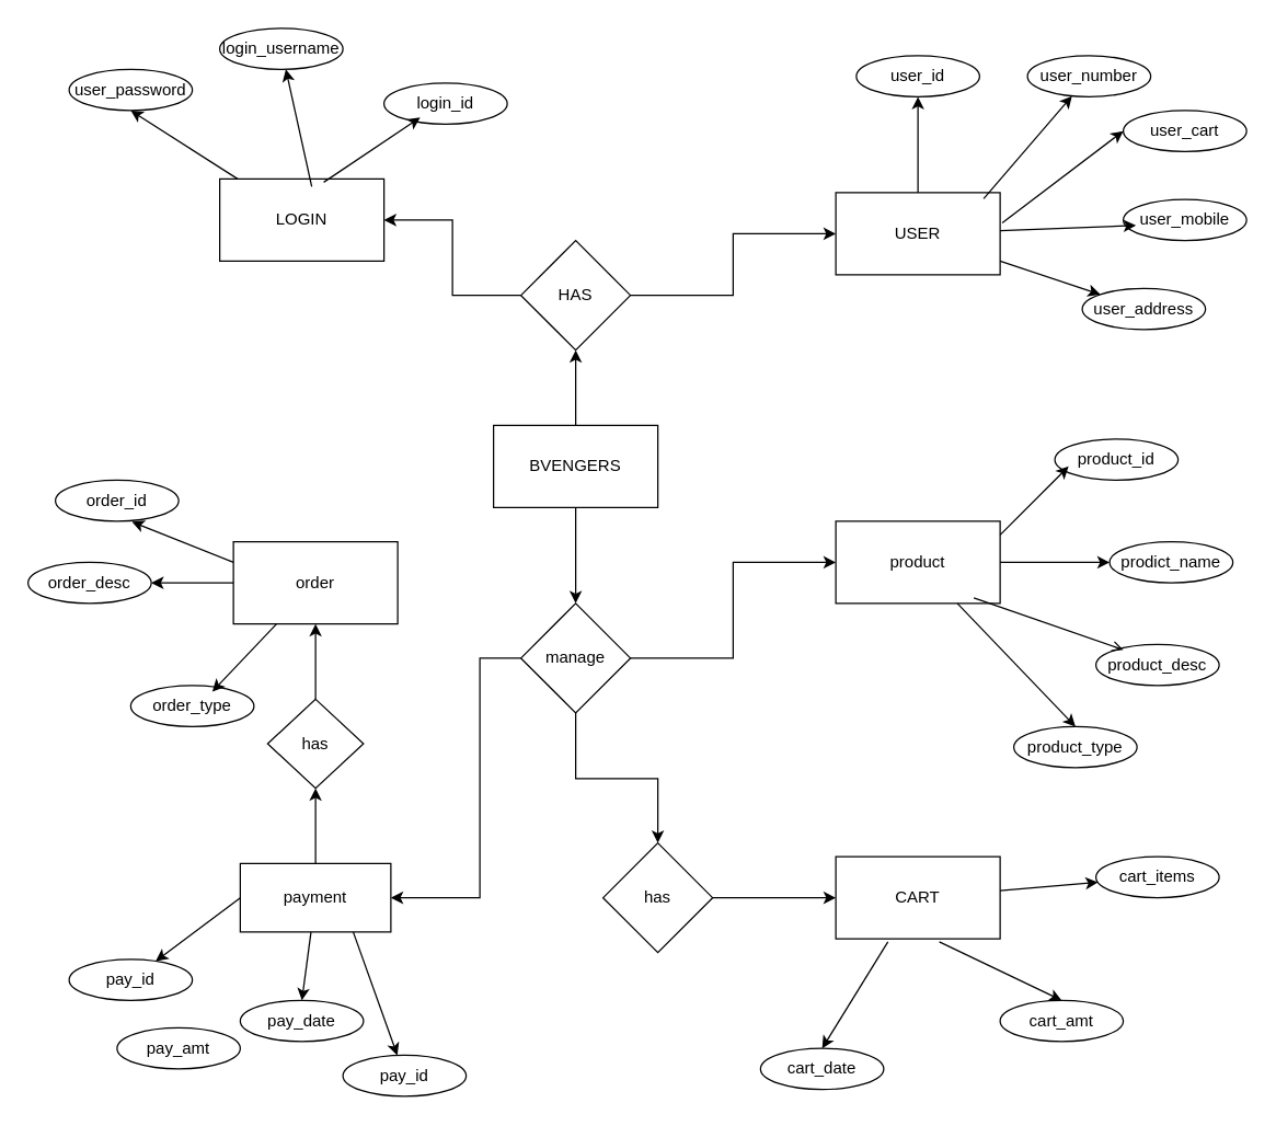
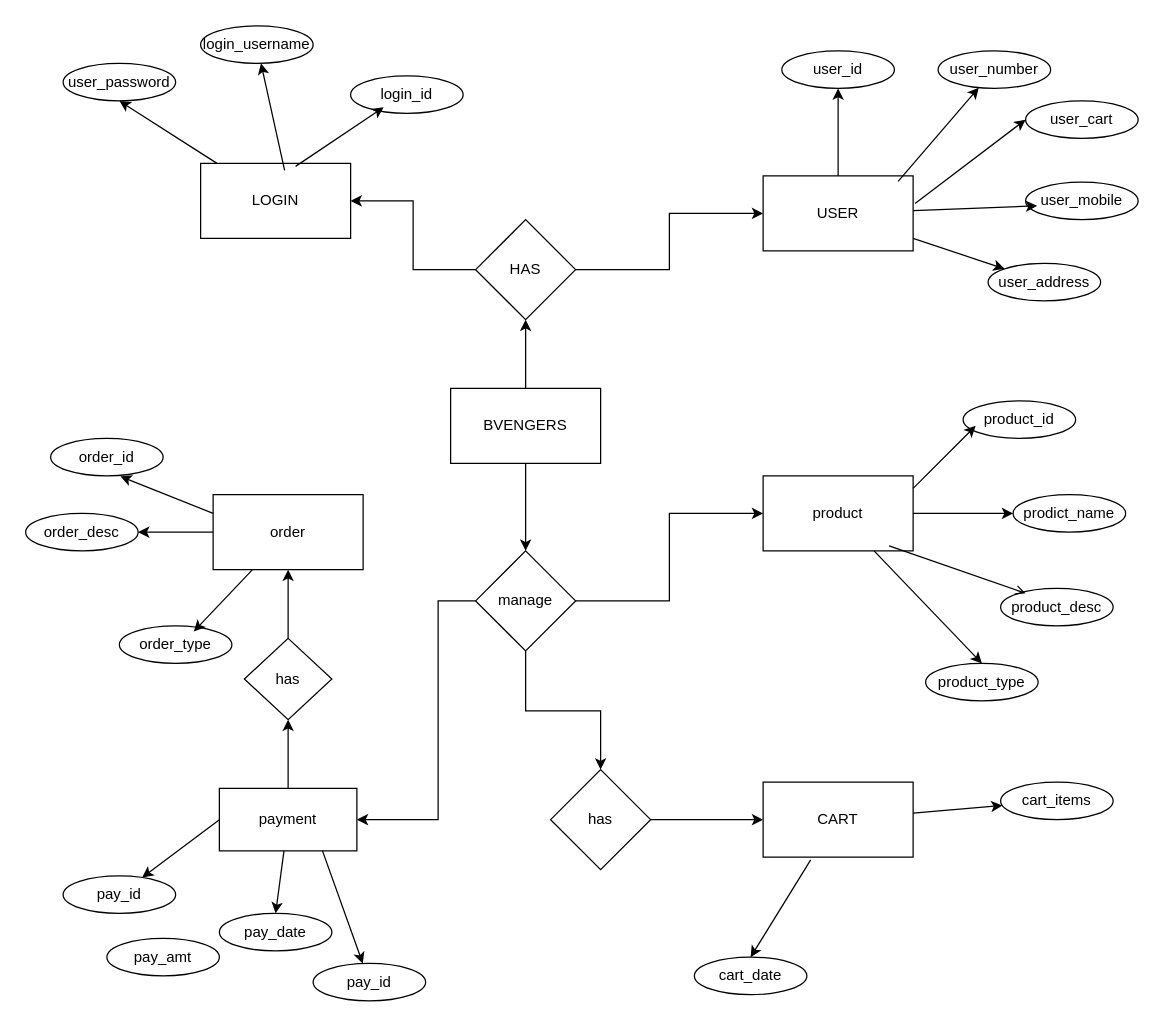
  <mxCell id="0" />
  <mxCell id="1" parent="0" />
  <mxCell id="2" value="" style="edgeStyle=orthogonalEdgeStyle;rounded=0;orthogonalLoop=1;jettySize=auto;html=1;" parent="1" source="4" target="7" edge="1"><mxGeometry relative="1" as="geometry" /></mxCell>
  <mxCell id="3" value="" style="edgeStyle=orthogonalEdgeStyle;rounded=0;orthogonalLoop=1;jettySize=auto;html=1;" edge="1" parent="1" source="4" target="26"><mxGeometry relative="1" as="geometry" /></mxCell>
  <mxCell id="4" value="BVENGERS" style="rounded=0;whiteSpace=wrap;html=1;" parent="1" vertex="1"><mxGeometry x="360" y="310" width="120" height="60" as="geometry" /></mxCell>
  <mxCell id="5" value="" style="edgeStyle=orthogonalEdgeStyle;rounded=0;orthogonalLoop=1;jettySize=auto;html=1;" parent="1" source="7" target="9" edge="1"><mxGeometry relative="1" as="geometry" /></mxCell>
  <mxCell id="6" value="" style="edgeStyle=orthogonalEdgeStyle;rounded=0;orthogonalLoop=1;jettySize=auto;html=1;" parent="1" source="7" target="19" edge="1"><mxGeometry relative="1" as="geometry" /></mxCell>
  <mxCell id="7" value="HAS" style="rhombus;whiteSpace=wrap;html=1;rounded=0;direction=south;" parent="1" vertex="1"><mxGeometry x="380" y="175" width="80" height="80" as="geometry" /></mxCell>
  <mxCell id="8" value="" style="edgeStyle=orthogonalEdgeStyle;rounded=0;orthogonalLoop=1;jettySize=auto;html=1;" parent="1" source="9" target="10" edge="1"><mxGeometry relative="1" as="geometry" /></mxCell>
  <mxCell id="9" value="USER" style="whiteSpace=wrap;html=1;rounded=0;" parent="1" vertex="1"><mxGeometry x="610" y="140" width="120" height="60" as="geometry" /></mxCell>
  <mxCell id="10" value="user_id" style="ellipse;whiteSpace=wrap;html=1;rounded=0;" parent="1" vertex="1"><mxGeometry x="625" y="40" width="90" height="30" as="geometry" /></mxCell>
  <mxCell id="11" value="user_number" style="ellipse;whiteSpace=wrap;html=1;rounded=0;" parent="1" vertex="1"><mxGeometry x="750" y="40" width="90" height="30" as="geometry" /></mxCell>
  <mxCell id="12" value="" style="endArrow=classic;html=1;rounded=0;exitX=0.9;exitY=0.073;exitDx=0;exitDy=0;exitPerimeter=0;" parent="1" source="9" target="11" edge="1"><mxGeometry width="50" height="50" relative="1" as="geometry"><mxPoint x="740" y="130" as="sourcePoint" /><mxPoint x="790" y="80" as="targetPoint" /></mxGeometry></mxCell>
  <mxCell id="13" value="user_cart" style="ellipse;whiteSpace=wrap;html=1;rounded=0;" parent="1" vertex="1"><mxGeometry x="820" y="80" width="90" height="30" as="geometry" /></mxCell>
  <mxCell id="14" value="user_mobile" style="ellipse;whiteSpace=wrap;html=1;rounded=0;" parent="1" vertex="1"><mxGeometry x="820" y="145" width="90" height="30" as="geometry" /></mxCell>
  <mxCell id="15" value="user_address" style="ellipse;whiteSpace=wrap;html=1;rounded=0;" parent="1" vertex="1"><mxGeometry x="790" y="210" width="90" height="30" as="geometry" /></mxCell>
  <mxCell id="16" value="" style="endArrow=classic;html=1;rounded=0;entryX=0.102;entryY=0.633;entryDx=0;entryDy=0;entryPerimeter=0;" parent="1" source="9" target="14" edge="1"><mxGeometry width="50" height="50" relative="1" as="geometry"><mxPoint x="670" y="280" as="sourcePoint" /><mxPoint x="720" y="230" as="targetPoint" /><Array as="points" /></mxGeometry></mxCell>
  <mxCell id="17" value="" style="endArrow=classic;html=1;rounded=0;exitX=1.013;exitY=0.367;exitDx=0;exitDy=0;exitPerimeter=0;entryX=0;entryY=0.5;entryDx=0;entryDy=0;" parent="1" source="9" target="13" edge="1"><mxGeometry width="50" height="50" relative="1" as="geometry"><mxPoint x="760" y="150" as="sourcePoint" /><mxPoint x="810" y="100" as="targetPoint" /></mxGeometry></mxCell>
  <mxCell id="18" value="" style="endArrow=classic;html=1;rounded=0;" parent="1" source="9" target="15" edge="1"><mxGeometry width="50" height="50" relative="1" as="geometry"><mxPoint x="690" y="280" as="sourcePoint" /><mxPoint x="740" y="230" as="targetPoint" /></mxGeometry></mxCell>
  <mxCell id="19" value="LOGIN" style="whiteSpace=wrap;html=1;rounded=0;" parent="1" vertex="1"><mxGeometry x="160" y="130" width="120" height="60" as="geometry" /></mxCell>
  <mxCell id="20" value="login_username" style="ellipse;whiteSpace=wrap;html=1;rounded=0;" parent="1" vertex="1"><mxGeometry x="160" y="20" width="90" height="30" as="geometry" /></mxCell>
  <mxCell id="21" value="login_id" style="ellipse;whiteSpace=wrap;html=1;rounded=0;" parent="1" vertex="1"><mxGeometry x="280" y="60" width="90" height="30" as="geometry" /></mxCell>
  <mxCell id="22" value="user_password" style="ellipse;whiteSpace=wrap;html=1;rounded=0;" parent="1" vertex="1"><mxGeometry x="50" y="50" width="90" height="30" as="geometry" /></mxCell>
  <mxCell id="23" value="" style="edgeStyle=orthogonalEdgeStyle;rounded=0;orthogonalLoop=1;jettySize=auto;html=1;" edge="1" parent="1" source="26" target="27"><mxGeometry relative="1" as="geometry" /></mxCell>
  <mxCell id="24" style="edgeStyle=orthogonalEdgeStyle;rounded=0;orthogonalLoop=1;jettySize=auto;html=1;" edge="1" parent="1" source="26" target="47"><mxGeometry relative="1" as="geometry"><Array as="points"><mxPoint x="350" y="480" /><mxPoint x="350" y="655" /></Array></mxGeometry></mxCell>
  <mxCell id="25" style="edgeStyle=orthogonalEdgeStyle;rounded=0;orthogonalLoop=1;jettySize=auto;html=1;entryX=0.5;entryY=0;entryDx=0;entryDy=0;" edge="1" parent="1" source="26" target="54"><mxGeometry relative="1" as="geometry"><Array as="points"><mxPoint x="420" y="568" /><mxPoint x="480" y="568" /></Array></mxGeometry></mxCell>
  <mxCell id="26" value="manage" style="rhombus;whiteSpace=wrap;html=1;rounded=0;" vertex="1" parent="1"><mxGeometry x="380" y="440" width="80" height="80" as="geometry" /></mxCell>
  <mxCell id="27" value="product" style="whiteSpace=wrap;html=1;rounded=0;" vertex="1" parent="1"><mxGeometry x="610" y="380" width="120" height="60" as="geometry" /></mxCell>
  <mxCell id="28" value="prodict_name" style="ellipse;whiteSpace=wrap;html=1;rounded=0;" vertex="1" parent="1"><mxGeometry x="810" y="395" width="90" height="30" as="geometry" /></mxCell>
  <mxCell id="29" value="product_id" style="ellipse;whiteSpace=wrap;html=1;rounded=0;" vertex="1" parent="1"><mxGeometry x="770" y="320" width="90" height="30" as="geometry" /></mxCell>
  <mxCell id="30" value="product_desc" style="ellipse;whiteSpace=wrap;html=1;rounded=0;" vertex="1" parent="1"><mxGeometry x="800" y="470" width="90" height="30" as="geometry" /></mxCell>
  <mxCell id="31" value="product_type" style="ellipse;whiteSpace=wrap;html=1;rounded=0;" vertex="1" parent="1"><mxGeometry x="740" y="530" width="90" height="30" as="geometry" /></mxCell>
  <mxCell id="32" value="" style="endArrow=classic;html=1;rounded=0;" edge="1" parent="1"><mxGeometry width="50" height="50" relative="1" as="geometry"><mxPoint x="730" y="390" as="sourcePoint" /><mxPoint x="780" y="340" as="targetPoint" /></mxGeometry></mxCell>
  <mxCell id="33" value="" style="endArrow=classic;html=1;rounded=0;entryX=0;entryY=0.5;entryDx=0;entryDy=0;exitX=1;exitY=0.5;exitDx=0;exitDy=0;" edge="1" parent="1" source="27" target="28"><mxGeometry width="50" height="50" relative="1" as="geometry"><mxPoint x="750" y="470" as="sourcePoint" /><mxPoint x="800" y="420" as="targetPoint" /></mxGeometry></mxCell>
  <mxCell id="34" value="" style="endArrow=open;html=1;rounded=0;entryX=0.222;entryY=0.133;entryDx=0;entryDy=0;entryPerimeter=0;exitX=0.84;exitY=0.933;exitDx=0;exitDy=0;exitPerimeter=0;" edge="1" parent="1" source="27" target="30"><mxGeometry width="50" height="50" relative="1" as="geometry"><mxPoint x="720" y="500" as="sourcePoint" /><mxPoint x="770" y="450" as="targetPoint" /></mxGeometry></mxCell>
  <mxCell id="35" value="" style="endArrow=classic;html=1;rounded=0;entryX=0.5;entryY=0;entryDx=0;entryDy=0;" edge="1" parent="1" source="27" target="31"><mxGeometry width="50" height="50" relative="1" as="geometry"><mxPoint x="620" y="500" as="sourcePoint" /><mxPoint x="670" y="450" as="targetPoint" /></mxGeometry></mxCell>
  <mxCell id="36" value="order" style="whiteSpace=wrap;html=1;rounded=0;" vertex="1" parent="1"><mxGeometry x="170" y="395" width="120" height="60" as="geometry" /></mxCell>
  <mxCell id="37" value="order_id" style="ellipse;whiteSpace=wrap;html=1;rounded=0;" vertex="1" parent="1"><mxGeometry x="40" y="350" width="90" height="30" as="geometry" /></mxCell>
  <mxCell id="38" value="order_desc" style="ellipse;whiteSpace=wrap;html=1;rounded=0;" vertex="1" parent="1"><mxGeometry x="20" y="410" width="90" height="30" as="geometry" /></mxCell>
  <mxCell id="39" value="order_type" style="ellipse;whiteSpace=wrap;html=1;rounded=0;" vertex="1" parent="1"><mxGeometry x="95" y="500" width="90" height="30" as="geometry" /></mxCell>
  <mxCell id="40" value="" style="endArrow=classic;html=1;rounded=0;entryX=0.62;entryY=1.013;entryDx=0;entryDy=0;entryPerimeter=0;exitX=0;exitY=0.25;exitDx=0;exitDy=0;" edge="1" parent="1" source="36" target="37"><mxGeometry width="50" height="50" relative="1" as="geometry"><mxPoint x="200" y="390" as="sourcePoint" /><mxPoint x="250" y="340" as="targetPoint" /></mxGeometry></mxCell>
  <mxCell id="41" value="" style="endArrow=classic;html=1;rounded=0;exitX=0;exitY=0.5;exitDx=0;exitDy=0;" edge="1" parent="1" source="36" target="38"><mxGeometry width="50" height="50" relative="1" as="geometry"><mxPoint x="70" y="430" as="sourcePoint" /><mxPoint x="120" y="380" as="targetPoint" /></mxGeometry></mxCell>
  <mxCell id="42" value="" style="endArrow=classic;html=1;rounded=0;entryX=0.662;entryY=0.147;entryDx=0;entryDy=0;entryPerimeter=0;" edge="1" parent="1" source="36" target="39"><mxGeometry width="50" height="50" relative="1" as="geometry"><mxPoint x="160" y="530" as="sourcePoint" /><mxPoint x="210" y="480" as="targetPoint" /></mxGeometry></mxCell>
  <mxCell id="43" value="" style="endArrow=classic;html=1;rounded=0;entryX=0.293;entryY=0.84;entryDx=0;entryDy=0;entryPerimeter=0;exitX=0.633;exitY=0.04;exitDx=0;exitDy=0;exitPerimeter=0;" edge="1" parent="1" source="19" target="21"><mxGeometry width="50" height="50" relative="1" as="geometry"><mxPoint x="430" y="10" as="sourcePoint" /><mxPoint x="480" y="-40" as="targetPoint" /></mxGeometry></mxCell>
  <mxCell id="44" value="" style="endArrow=classic;html=1;rounded=0;exitX=0.56;exitY=0.093;exitDx=0;exitDy=0;exitPerimeter=0;" edge="1" parent="1" source="19" target="20"><mxGeometry width="50" height="50" relative="1" as="geometry"><mxPoint x="420" y="-20" as="sourcePoint" /><mxPoint x="470" y="-70" as="targetPoint" /></mxGeometry></mxCell>
  <mxCell id="45" value="" style="endArrow=classic;html=1;rounded=0;entryX=0.5;entryY=1;entryDx=0;entryDy=0;" edge="1" parent="1" source="19" target="22"><mxGeometry width="50" height="50" relative="1" as="geometry"><mxPoint x="360" y="-10" as="sourcePoint" /><mxPoint x="410" y="-60" as="targetPoint" /></mxGeometry></mxCell>
  <mxCell id="46" value="" style="edgeStyle=orthogonalEdgeStyle;rounded=0;orthogonalLoop=1;jettySize=auto;html=1;" edge="1" parent="1" source="47" target="59"><mxGeometry relative="1" as="geometry" /></mxCell>
  <mxCell id="47" value="payment" style="whiteSpace=wrap;html=1;rounded=0;" vertex="1" parent="1"><mxGeometry x="175" y="630" width="110" height="50" as="geometry" /></mxCell>
  <mxCell id="48" value="pay_amt" style="ellipse;whiteSpace=wrap;html=1;rounded=0;" vertex="1" parent="1"><mxGeometry x="85" y="750" width="90" height="30" as="geometry" /></mxCell>
  <mxCell id="49" value="pay_date" style="ellipse;whiteSpace=wrap;html=1;rounded=0;" vertex="1" parent="1"><mxGeometry x="175" y="730" width="90" height="30" as="geometry" /></mxCell>
  <mxCell id="50" value="pay_id" style="ellipse;whiteSpace=wrap;html=1;rounded=0;" vertex="1" parent="1"><mxGeometry x="50" y="700" width="90" height="30" as="geometry" /></mxCell>
  <mxCell id="51" value="" style="endArrow=classic;html=1;rounded=0;entryX=0.5;entryY=0;entryDx=0;entryDy=0;" edge="1" parent="1" source="47" target="49"><mxGeometry width="50" height="50" relative="1" as="geometry"><mxPoint x="290" y="730" as="sourcePoint" /><mxPoint x="340" y="680" as="targetPoint" /></mxGeometry></mxCell>
  <mxCell id="52" value="" style="endArrow=classic;html=1;rounded=0;exitX=0;exitY=0.5;exitDx=0;exitDy=0;" edge="1" parent="1" source="47" target="50"><mxGeometry width="50" height="50" relative="1" as="geometry"><mxPoint x="160" y="650" as="sourcePoint" /><mxPoint x="110" y="710" as="targetPoint" /></mxGeometry></mxCell>
  <mxCell id="53" value="" style="edgeStyle=orthogonalEdgeStyle;rounded=0;orthogonalLoop=1;jettySize=auto;html=1;" edge="1" parent="1" source="54" target="57"><mxGeometry relative="1" as="geometry" /></mxCell>
  <mxCell id="54" value="has" style="rhombus;whiteSpace=wrap;html=1;rounded=0;" vertex="1" parent="1"><mxGeometry x="440" y="615" width="80" height="80" as="geometry" /></mxCell>
  <mxCell id="55" value="pay_id" style="ellipse;whiteSpace=wrap;html=1;rounded=0;" vertex="1" parent="1"><mxGeometry x="250" y="770" width="90" height="30" as="geometry" /></mxCell>
  <mxCell id="56" value="" style="endArrow=classic;html=1;rounded=0;exitX=0.75;exitY=1;exitDx=0;exitDy=0;" edge="1" parent="1" source="47" target="55"><mxGeometry width="50" height="50" relative="1" as="geometry"><mxPoint x="410" y="830" as="sourcePoint" /><mxPoint x="460" y="780" as="targetPoint" /></mxGeometry></mxCell>
  <mxCell id="57" value="CART" style="whiteSpace=wrap;html=1;rounded=0;" vertex="1" parent="1"><mxGeometry x="610" y="625" width="120" height="60" as="geometry" /></mxCell>
  <mxCell id="58" value="" style="edgeStyle=orthogonalEdgeStyle;rounded=0;orthogonalLoop=1;jettySize=auto;html=1;" edge="1" parent="1" source="59" target="36"><mxGeometry relative="1" as="geometry" /></mxCell>
  <mxCell id="59" value="has" style="rhombus;whiteSpace=wrap;html=1;rounded=0;" vertex="1" parent="1"><mxGeometry x="195" y="510" width="70" height="65" as="geometry" /></mxCell>
  <mxCell id="60" value="cart_date" style="ellipse;whiteSpace=wrap;html=1;rounded=0;" vertex="1" parent="1"><mxGeometry x="555" y="765" width="90" height="30" as="geometry" /></mxCell>
- <mxCell id="61" value="cart_amt" style="ellipse;whiteSpace=wrap;html=1;rounded=0;" vertex="1" parent="1"><mxGeometry x="730" y="730" width="90" height="30" as="geometry" /></mxCell>
  <mxCell id="62" value="cart_items" style="ellipse;whiteSpace=wrap;html=1;rounded=0;" vertex="1" parent="1"><mxGeometry x="800" y="625" width="90" height="30" as="geometry" /></mxCell>
  <mxCell id="63" value="" style="endArrow=classic;html=1;rounded=0;entryX=0.5;entryY=0;entryDx=0;entryDy=0;exitX=0.317;exitY=1.037;exitDx=0;exitDy=0;exitPerimeter=0;" edge="1" parent="1" source="57" target="60"><mxGeometry width="50" height="50" relative="1" as="geometry"><mxPoint x="600" y="750" as="sourcePoint" /><mxPoint x="650" y="700" as="targetPoint" /></mxGeometry></mxCell>
- <mxCell id="64" value="" style="endArrow=classic;html=1;rounded=0;entryX=0.5;entryY=0;entryDx=0;entryDy=0;exitX=0.63;exitY=1.037;exitDx=0;exitDy=0;exitPerimeter=0;" edge="1" parent="1" source="57" target="61"><mxGeometry width="50" height="50" relative="1" as="geometry"><mxPoint x="700" y="750" as="sourcePoint" /><mxPoint x="750" y="700" as="targetPoint" /></mxGeometry></mxCell>
  <mxCell id="65" value="" style="endArrow=classic;html=1;rounded=0;" edge="1" parent="1" source="57" target="62"><mxGeometry width="50" height="50" relative="1" as="geometry"><mxPoint x="760" y="670" as="sourcePoint" /><mxPoint x="810" y="620" as="targetPoint" /></mxGeometry></mxCell>
